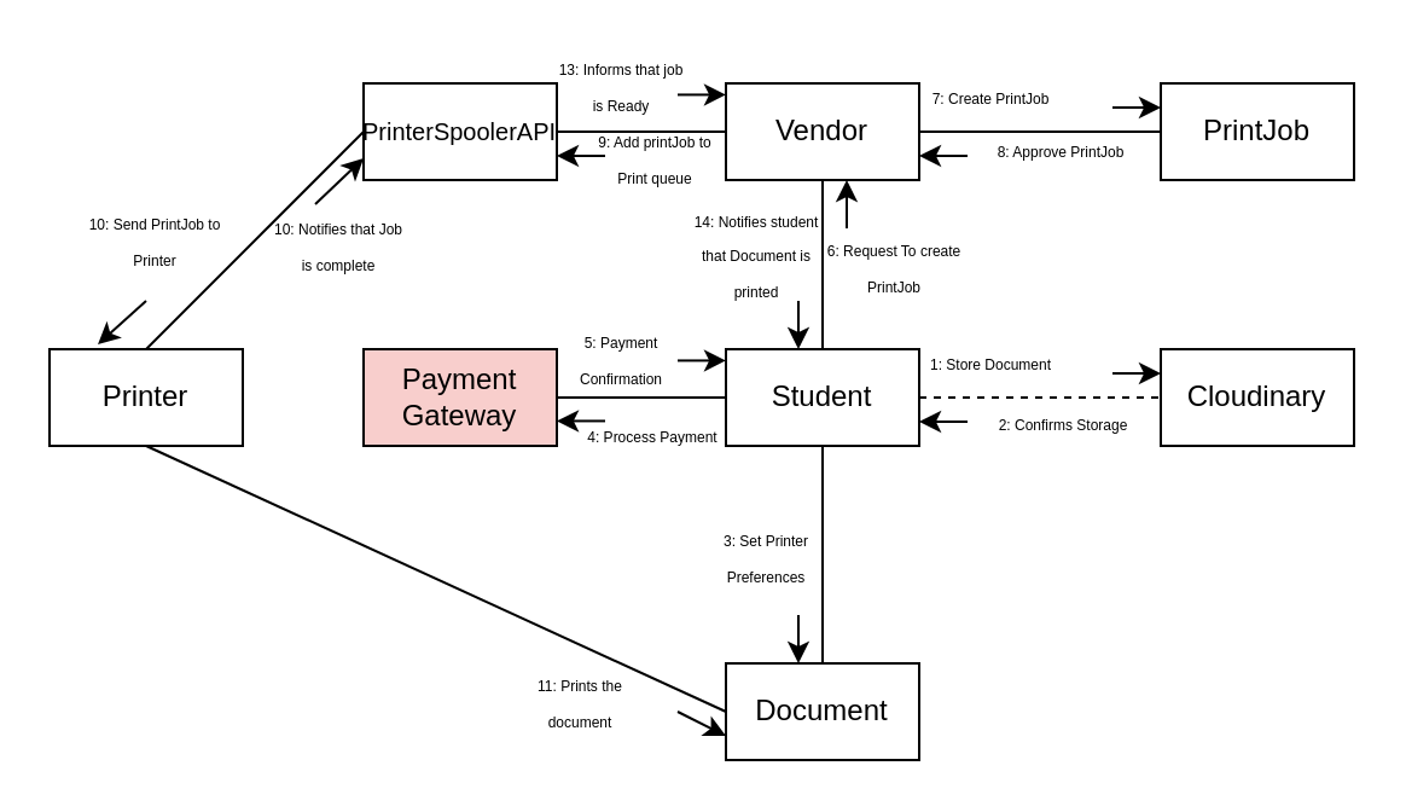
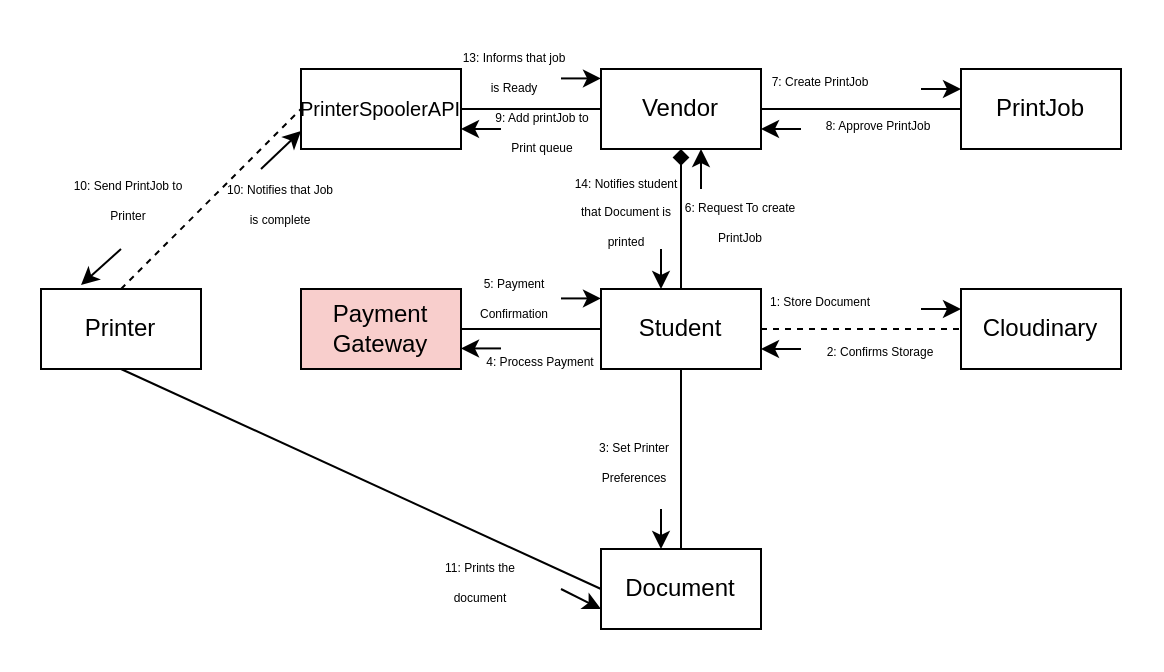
  <mxCell id="0" />
  <mxCell id="1" parent="0" />
  <mxCell id="2" value="Student" style="rounded=0;whiteSpace=wrap;html=1;" vertex="1" parent="1"><mxGeometry x="300" y="144" width="80" height="40" as="geometry" /></mxCell>
  <mxCell id="3" value="Cloudinary" style="rounded=0;whiteSpace=wrap;html=1;" vertex="1" parent="1"><mxGeometry x="480" y="144" width="80" height="40" as="geometry" /></mxCell>
  <mxCell id="4" value="&lt;font style=&quot;font-size: 6px;&quot;&gt;1: Store Document&lt;/font&gt;" style="text;html=1;align=center;verticalAlign=middle;whiteSpace=wrap;rounded=0;" vertex="1" parent="1"><mxGeometry x="380" y="134" width="60" height="30" as="geometry" /></mxCell>
  <mxCell id="5" value="" style="endArrow=none;html=1;rounded=0;exitX=1;exitY=0.5;exitDx=0;exitDy=0;dashed=1;" edge="1" parent="1" source="2" target="3"><mxGeometry width="50" height="50" relative="1" as="geometry"><mxPoint x="560" y="274" as="sourcePoint" /><mxPoint x="610" y="224" as="targetPoint" /></mxGeometry></mxCell>
  <mxCell id="6" value="" style="endArrow=classic;html=1;rounded=0;" edge="1" parent="1"><mxGeometry width="50" height="50" relative="1" as="geometry"><mxPoint x="400" y="174" as="sourcePoint" /><mxPoint x="380" y="174" as="targetPoint" /></mxGeometry></mxCell>
  <mxCell id="7" value="" style="endArrow=classic;html=1;rounded=0;" edge="1" parent="1"><mxGeometry width="50" height="50" relative="1" as="geometry"><mxPoint x="460" y="154" as="sourcePoint" /><mxPoint x="480" y="154" as="targetPoint" /></mxGeometry></mxCell>
  <mxCell id="8" value="&lt;span style=&quot;font-size: 6px;&quot;&gt;2: Confirms Storage&lt;/span&gt;" style="text;html=1;align=center;verticalAlign=middle;whiteSpace=wrap;rounded=0;" vertex="1" parent="1"><mxGeometry x="410" y="159" width="60" height="30" as="geometry" /></mxCell>
  <mxCell id="9" value="Document" style="rounded=0;whiteSpace=wrap;html=1;" vertex="1" parent="1"><mxGeometry x="300" y="274" width="80" height="40" as="geometry" /></mxCell>
  <mxCell id="10" value="" style="endArrow=none;html=1;rounded=0;exitX=0.5;exitY=0;exitDx=0;exitDy=0;entryX=0.5;entryY=1;entryDx=0;entryDy=0;" edge="1" parent="1" source="9" target="2"><mxGeometry width="50" height="50" relative="1" as="geometry"><mxPoint x="560" y="284" as="sourcePoint" /><mxPoint x="610" y="234" as="targetPoint" /></mxGeometry></mxCell>
  <mxCell id="11" value="&lt;span style=&quot;font-size: 6px;&quot;&gt;3: Set Printer Preferences&lt;/span&gt;" style="text;html=1;align=center;verticalAlign=middle;whiteSpace=wrap;rounded=0;" vertex="1" parent="1"><mxGeometry x="287" y="214" width="60" height="30" as="geometry" /></mxCell>
  <mxCell id="12" value="" style="endArrow=classic;html=1;rounded=0;" edge="1" parent="1"><mxGeometry width="50" height="50" relative="1" as="geometry"><mxPoint x="330" y="254" as="sourcePoint" /><mxPoint x="330" y="274" as="targetPoint" /></mxGeometry></mxCell>
  <mxCell id="13" value="Payment Gateway" style="rounded=0;whiteSpace=wrap;html=1;fillColor=#f8cecc;" vertex="1" parent="1"><mxGeometry x="150" y="144" width="80" height="40" as="geometry" /></mxCell>
  <mxCell id="14" value="" style="endArrow=none;html=1;rounded=0;exitX=1;exitY=0.5;exitDx=0;exitDy=0;entryX=0;entryY=0.5;entryDx=0;entryDy=0;" edge="1" parent="1" source="13" target="2"><mxGeometry width="50" height="50" relative="1" as="geometry"><mxPoint x="350" y="244" as="sourcePoint" /><mxPoint x="400" y="194" as="targetPoint" /></mxGeometry></mxCell>
  <mxCell id="15" value="" style="endArrow=classic;html=1;rounded=0;" edge="1" parent="1"><mxGeometry width="50" height="50" relative="1" as="geometry"><mxPoint x="250" y="173.71" as="sourcePoint" /><mxPoint x="230" y="173.71" as="targetPoint" /></mxGeometry></mxCell>
  <mxCell id="16" value="" style="endArrow=classic;html=1;rounded=0;" edge="1" parent="1"><mxGeometry width="50" height="50" relative="1" as="geometry"><mxPoint x="280" y="148.71" as="sourcePoint" /><mxPoint x="300" y="148.71" as="targetPoint" /></mxGeometry></mxCell>
  <mxCell id="17" value="&lt;font style=&quot;font-size: 6px;&quot;&gt;4: Process Payment&lt;/font&gt;" style="text;html=1;align=center;verticalAlign=middle;whiteSpace=wrap;rounded=0;" vertex="1" parent="1"><mxGeometry x="240" y="164" width="60" height="30" as="geometry" /></mxCell>
  <mxCell id="18" value="&lt;font style=&quot;font-size: 6px;&quot;&gt;5: Payment Confirmation&lt;/font&gt;" style="text;html=1;align=center;verticalAlign=middle;whiteSpace=wrap;rounded=0;" vertex="1" parent="1"><mxGeometry x="227" y="132" width="60" height="30" as="geometry" /></mxCell>
  <mxCell id="19" value="Vendor" style="rounded=0;whiteSpace=wrap;html=1;" vertex="1" parent="1"><mxGeometry x="300" y="34" width="80" height="40" as="geometry" /></mxCell>
- <mxCell id="20" value="" style="endArrow=none;html=1;rounded=0;exitX=0.5;exitY=0;exitDx=0;exitDy=0;entryX=0.5;entryY=1;entryDx=0;entryDy=0;" edge="1" parent="1" source="2" target="19"><mxGeometry width="50" height="50" relative="1" as="geometry"><mxPoint x="350" y="144" as="sourcePoint" /><mxPoint x="400" y="94" as="targetPoint" /></mxGeometry></mxCell>
+ <mxCell id="20" value="" style="endArrow=diamond;html=1;rounded=0;exitX=0.5;exitY=0;exitDx=0;exitDy=0;entryX=0.5;entryY=1;entryDx=0;entryDy=0;" edge="1" parent="1" source="2" target="19"><mxGeometry width="50" height="50" relative="1" as="geometry"><mxPoint x="350" y="144" as="sourcePoint" /><mxPoint x="400" y="94" as="targetPoint" /></mxGeometry></mxCell>
  <mxCell id="21" value="" style="endArrow=classic;html=1;rounded=0;" edge="1" parent="1"><mxGeometry width="50" height="50" relative="1" as="geometry"><mxPoint x="350" y="94" as="sourcePoint" /><mxPoint x="350" y="74" as="targetPoint" /></mxGeometry></mxCell>
  <mxCell id="22" value="&lt;span style=&quot;font-size: 6px;&quot;&gt;6: Request To create PrintJob&lt;/span&gt;" style="text;html=1;align=center;verticalAlign=middle;whiteSpace=wrap;rounded=0;" vertex="1" parent="1"><mxGeometry x="340" y="94" width="60" height="30" as="geometry" /></mxCell>
  <mxCell id="23" value="PrintJob" style="rounded=0;whiteSpace=wrap;html=1;" vertex="1" parent="1"><mxGeometry x="480" y="34" width="80" height="40" as="geometry" /></mxCell>
  <mxCell id="24" value="" style="endArrow=none;html=1;rounded=0;exitX=1;exitY=0.5;exitDx=0;exitDy=0;entryX=0;entryY=0.5;entryDx=0;entryDy=0;" edge="1" parent="1" source="19" target="23"><mxGeometry width="50" height="50" relative="1" as="geometry"><mxPoint x="460" y="134" as="sourcePoint" /><mxPoint x="510" y="84" as="targetPoint" /></mxGeometry></mxCell>
  <mxCell id="25" value="" style="endArrow=classic;html=1;rounded=0;" edge="1" parent="1"><mxGeometry width="50" height="50" relative="1" as="geometry"><mxPoint x="460" y="44" as="sourcePoint" /><mxPoint x="480" y="44" as="targetPoint" /></mxGeometry></mxCell>
  <mxCell id="26" value="" style="endArrow=classic;html=1;rounded=0;" edge="1" parent="1"><mxGeometry width="50" height="50" relative="1" as="geometry"><mxPoint x="400" y="64" as="sourcePoint" /><mxPoint x="380" y="64" as="targetPoint" /></mxGeometry></mxCell>
  <mxCell id="27" value="&lt;font style=&quot;font-size: 6px;&quot;&gt;7: Create PrintJob&lt;/font&gt;" style="text;html=1;align=center;verticalAlign=middle;whiteSpace=wrap;rounded=0;" vertex="1" parent="1"><mxGeometry x="380" y="24" width="60" height="30" as="geometry" /></mxCell>
  <mxCell id="28" value="&lt;font style=&quot;font-size: 6px;&quot;&gt;8: Approve PrintJob&lt;/font&gt;" style="text;html=1;align=center;verticalAlign=middle;whiteSpace=wrap;rounded=0;" vertex="1" parent="1"><mxGeometry x="410" y="47" width="58" height="27" as="geometry" /></mxCell>
  <mxCell id="29" value="&lt;font style=&quot;font-size: 10px;&quot;&gt;PrinterSpoolerAPI&lt;/font&gt;" style="rounded=0;whiteSpace=wrap;html=1;" vertex="1" parent="1"><mxGeometry x="150" y="34" width="80" height="40" as="geometry" /></mxCell>
  <mxCell id="30" value="" style="endArrow=none;html=1;rounded=0;exitX=0;exitY=0.5;exitDx=0;exitDy=0;entryX=1;entryY=0.5;entryDx=0;entryDy=0;" edge="1" parent="1" source="19" target="29"><mxGeometry width="50" height="50" relative="1" as="geometry"><mxPoint x="210" y="134" as="sourcePoint" /><mxPoint x="260" y="84" as="targetPoint" /></mxGeometry></mxCell>
  <mxCell id="31" value="Printer" style="rounded=0;whiteSpace=wrap;html=1;" vertex="1" parent="1"><mxGeometry x="20" y="144" width="80" height="40" as="geometry" /></mxCell>
  <mxCell id="32" value="" style="endArrow=classic;html=1;rounded=0;" edge="1" parent="1"><mxGeometry width="50" height="50" relative="1" as="geometry"><mxPoint x="250" y="64" as="sourcePoint" /><mxPoint x="230" y="64" as="targetPoint" /></mxGeometry></mxCell>
  <mxCell id="33" value="&lt;font style=&quot;font-size: 6px;&quot;&gt;9: Add printJob to Print queue&lt;/font&gt;" style="text;html=1;align=center;verticalAlign=middle;whiteSpace=wrap;rounded=0;" vertex="1" parent="1"><mxGeometry x="242" y="50" width="58" height="27" as="geometry" /></mxCell>
- <mxCell id="34" value="" style="endArrow=none;html=1;rounded=0;exitX=0.5;exitY=0;exitDx=0;exitDy=0;entryX=0;entryY=0.5;entryDx=0;entryDy=0;" edge="1" parent="1" source="31" target="29"><mxGeometry width="50" height="50" relative="1" as="geometry"><mxPoint x="310" y="64" as="sourcePoint" /><mxPoint x="240" y="64" as="targetPoint" /></mxGeometry></mxCell>
+ <mxCell id="34" value="" style="endArrow=none;html=1;rounded=0;exitX=0.5;exitY=0;exitDx=0;exitDy=0;entryX=0;entryY=0.5;entryDx=0;entryDy=0;dashed=1;" edge="1" parent="1" source="31" target="29"><mxGeometry width="50" height="50" relative="1" as="geometry"><mxPoint x="310" y="64" as="sourcePoint" /><mxPoint x="240" y="64" as="targetPoint" /></mxGeometry></mxCell>
  <mxCell id="35" value="" style="endArrow=classic;html=1;rounded=0;" edge="1" parent="1"><mxGeometry width="50" height="50" relative="1" as="geometry"><mxPoint x="60" y="124" as="sourcePoint" /><mxPoint x="40" y="142" as="targetPoint" /></mxGeometry></mxCell>
  <mxCell id="36" value="&lt;font style=&quot;font-size: 6px;&quot;&gt;10: Send PrintJob to Printer&lt;/font&gt;" style="text;html=1;align=center;verticalAlign=middle;whiteSpace=wrap;rounded=0;" vertex="1" parent="1"><mxGeometry x="35" y="84" width="58" height="27" as="geometry" /></mxCell>
  <mxCell id="37" value="" style="endArrow=none;html=1;rounded=0;entryX=0;entryY=0.5;entryDx=0;entryDy=0;exitX=0.5;exitY=1;exitDx=0;exitDy=0;" edge="1" parent="1" source="31" target="9"><mxGeometry width="50" height="50" relative="1" as="geometry"><mxPoint x="70" y="154" as="sourcePoint" /><mxPoint x="160" y="64" as="targetPoint" /></mxGeometry></mxCell>
  <mxCell id="38" value="" style="endArrow=classic;html=1;rounded=0;entryX=0;entryY=0.75;entryDx=0;entryDy=0;" edge="1" parent="1" target="9"><mxGeometry width="50" height="50" relative="1" as="geometry"><mxPoint x="280" y="294" as="sourcePoint" /><mxPoint x="261" y="303" as="targetPoint" /></mxGeometry></mxCell>
  <mxCell id="39" value="&lt;span style=&quot;font-size: 6px;&quot;&gt;11: Prints the document&lt;/span&gt;" style="text;html=1;align=center;verticalAlign=middle;whiteSpace=wrap;rounded=0;" vertex="1" parent="1"><mxGeometry x="210" y="274" width="60" height="30" as="geometry" /></mxCell>
  <mxCell id="40" value="" style="endArrow=classic;html=1;rounded=0;" edge="1" parent="1"><mxGeometry width="50" height="50" relative="1" as="geometry"><mxPoint x="130" y="84" as="sourcePoint" /><mxPoint x="150" y="65" as="targetPoint" /></mxGeometry></mxCell>
  <mxCell id="41" value="&lt;font style=&quot;font-size: 6px;&quot;&gt;10: Notifies that Job is complete&lt;/font&gt;" style="text;html=1;align=center;verticalAlign=middle;whiteSpace=wrap;rounded=0;" vertex="1" parent="1"><mxGeometry x="111" y="86" width="58" height="27" as="geometry" /></mxCell>
  <mxCell id="42" value="" style="endArrow=classic;html=1;rounded=0;" edge="1" parent="1"><mxGeometry width="50" height="50" relative="1" as="geometry"><mxPoint x="280" y="38.71" as="sourcePoint" /><mxPoint x="300" y="38.71" as="targetPoint" /></mxGeometry></mxCell>
  <mxCell id="43" value="&lt;font style=&quot;font-size: 6px;&quot;&gt;13: Informs that job is Ready&lt;/font&gt;" style="text;html=1;align=center;verticalAlign=middle;whiteSpace=wrap;rounded=0;" vertex="1" parent="1"><mxGeometry x="228" y="20" width="58" height="27" as="geometry" /></mxCell>
  <mxCell id="44" value="" style="endArrow=classic;html=1;rounded=0;" edge="1" parent="1"><mxGeometry width="50" height="50" relative="1" as="geometry"><mxPoint x="330" y="124" as="sourcePoint" /><mxPoint x="330" y="144" as="targetPoint" /></mxGeometry></mxCell>
  <mxCell id="45" value="&lt;font style=&quot;font-size: 6px;&quot;&gt;14: Notifies student that Document is printed&lt;/font&gt;" style="text;html=1;align=center;verticalAlign=middle;whiteSpace=wrap;rounded=0;" vertex="1" parent="1"><mxGeometry x="284" y="90" width="58" height="27" as="geometry" /></mxCell>
